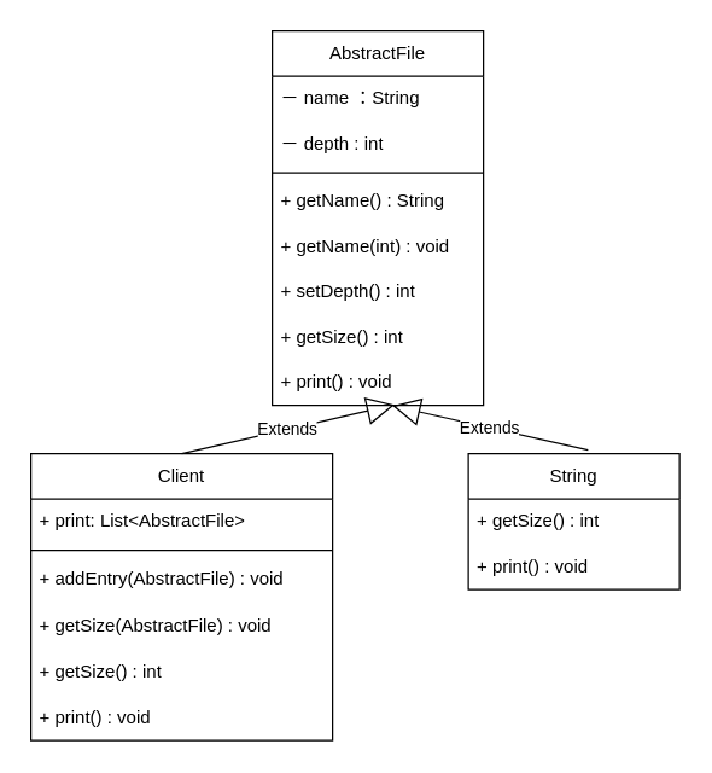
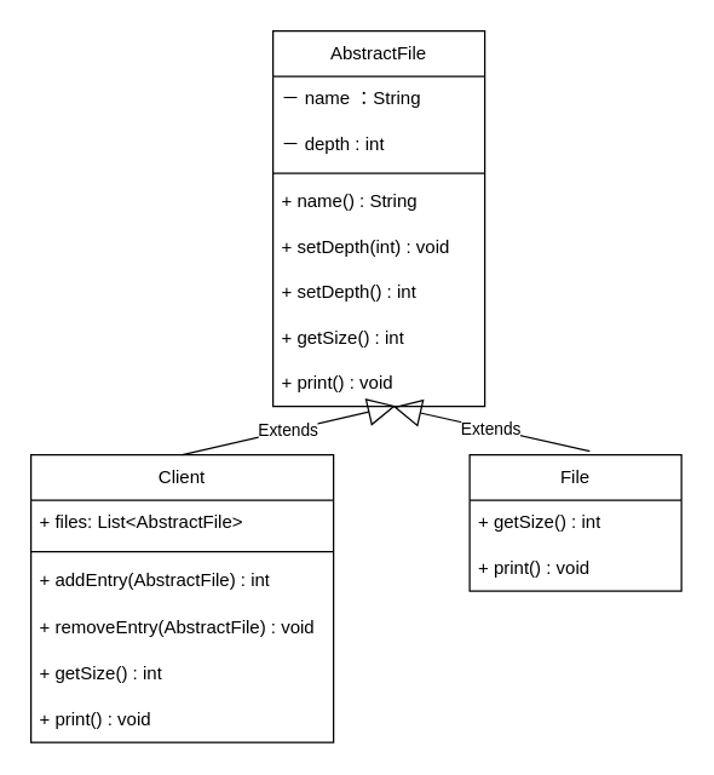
  <mxCell id="0" />
  <mxCell id="1" parent="0" />
  <mxCell id="2" value="AbstractFile" style="swimlane;fontStyle=0;childLayout=stackLayout;horizontal=1;startSize=30;horizontalStack=0;resizeParent=1;resizeParentMax=0;resizeLast=0;collapsible=1;marginBottom=0;whiteSpace=wrap;html=1;" vertex="1" parent="1"><mxGeometry x="180" y="20" width="140" height="248" as="geometry" /></mxCell>
  <mxCell id="3" value="－ name ：String" style="text;strokeColor=none;fillColor=none;align=left;verticalAlign=middle;spacingLeft=4;spacingRight=4;overflow=hidden;points=[[0,0.5],[1,0.5]];portConstraint=eastwest;rotatable=0;whiteSpace=wrap;html=1;" vertex="1" parent="2"><mxGeometry y="30" width="140" height="30" as="geometry" /></mxCell>
  <mxCell id="4" value="－ depth : int" style="text;strokeColor=none;fillColor=none;align=left;verticalAlign=middle;spacingLeft=4;spacingRight=4;overflow=hidden;points=[[0,0.5],[1,0.5]];portConstraint=eastwest;rotatable=0;whiteSpace=wrap;html=1;" vertex="1" parent="2"><mxGeometry y="60" width="140" height="30" as="geometry" /></mxCell>
  <mxCell id="5" value="" style="line;strokeWidth=1;fillColor=none;align=left;verticalAlign=middle;spacingTop=-1;spacingLeft=3;spacingRight=3;rotatable=0;labelPosition=right;points=[];portConstraint=eastwest;strokeColor=inherit;" vertex="1" parent="2"><mxGeometry y="90" width="140" height="8" as="geometry" /></mxCell>
- <mxCell id="6" value="+ getName() : String" style="text;strokeColor=none;fillColor=none;align=left;verticalAlign=middle;spacingLeft=4;spacingRight=4;overflow=hidden;points=[[0,0.5],[1,0.5]];portConstraint=eastwest;rotatable=0;whiteSpace=wrap;html=1;" vertex="1" parent="2"><mxGeometry y="98" width="140" height="30" as="geometry" /></mxCell>
- <mxCell id="7" value="+&amp;nbsp;getName(int) : void" style="text;strokeColor=none;fillColor=none;align=left;verticalAlign=middle;spacingLeft=4;spacingRight=4;overflow=hidden;points=[[0,0.5],[1,0.5]];portConstraint=eastwest;rotatable=0;whiteSpace=wrap;html=1;" vertex="1" parent="2"><mxGeometry y="128" width="140" height="30" as="geometry" /></mxCell>
+ <mxCell id="6" value="+ name() : String" style="text;strokeColor=none;fillColor=none;align=left;verticalAlign=middle;spacingLeft=4;spacingRight=4;overflow=hidden;points=[[0,0.5],[1,0.5]];portConstraint=eastwest;rotatable=0;whiteSpace=wrap;html=1;" vertex="1" parent="2"><mxGeometry y="98" width="140" height="30" as="geometry" /></mxCell>
+ <mxCell id="7" value="+&amp;nbsp;setDepth(int) : void" style="text;strokeColor=none;fillColor=none;align=left;verticalAlign=middle;spacingLeft=4;spacingRight=4;overflow=hidden;points=[[0,0.5],[1,0.5]];portConstraint=eastwest;rotatable=0;whiteSpace=wrap;html=1;" vertex="1" parent="2"><mxGeometry y="128" width="140" height="30" as="geometry" /></mxCell>
  <mxCell id="8" value="+&amp;nbsp;setDepth() : int" style="text;strokeColor=none;fillColor=none;align=left;verticalAlign=middle;spacingLeft=4;spacingRight=4;overflow=hidden;points=[[0,0.5],[1,0.5]];portConstraint=eastwest;rotatable=0;whiteSpace=wrap;html=1;" vertex="1" parent="2"><mxGeometry y="158" width="140" height="30" as="geometry" /></mxCell>
  <mxCell id="9" value="+&amp;nbsp;getSize() : int" style="text;strokeColor=none;fillColor=none;align=left;verticalAlign=middle;spacingLeft=4;spacingRight=4;overflow=hidden;points=[[0,0.5],[1,0.5]];portConstraint=eastwest;rotatable=0;whiteSpace=wrap;html=1;" vertex="1" parent="2"><mxGeometry y="188" width="140" height="30" as="geometry" /></mxCell>
  <mxCell id="10" value="+&amp;nbsp;print() : void" style="text;strokeColor=none;fillColor=none;align=left;verticalAlign=middle;spacingLeft=4;spacingRight=4;overflow=hidden;points=[[0,0.5],[1,0.5]];portConstraint=eastwest;rotatable=0;whiteSpace=wrap;html=1;" vertex="1" parent="2"><mxGeometry y="218" width="140" height="30" as="geometry" /></mxCell>
  <mxCell id="11" value="Client" style="swimlane;fontStyle=0;childLayout=stackLayout;horizontal=1;startSize=30;horizontalStack=0;resizeParent=1;resizeParentMax=0;resizeLast=0;collapsible=1;marginBottom=0;whiteSpace=wrap;html=1;" vertex="1" parent="1"><mxGeometry x="20" y="300" width="200" height="190" as="geometry" /></mxCell>
- <mxCell id="12" value="+ print:&amp;nbsp;List&amp;lt;AbstractFile&amp;gt;" style="text;strokeColor=none;fillColor=none;align=left;verticalAlign=middle;spacingLeft=4;spacingRight=4;overflow=hidden;points=[[0,0.5],[1,0.5]];portConstraint=eastwest;rotatable=0;whiteSpace=wrap;html=1;" vertex="1" parent="11"><mxGeometry y="30" width="200" height="30" as="geometry" /></mxCell>
+ <mxCell id="12" value="+ files:&amp;nbsp;List&amp;lt;AbstractFile&amp;gt;" style="text;strokeColor=none;fillColor=none;align=left;verticalAlign=middle;spacingLeft=4;spacingRight=4;overflow=hidden;points=[[0,0.5],[1,0.5]];portConstraint=eastwest;rotatable=0;whiteSpace=wrap;html=1;" vertex="1" parent="11"><mxGeometry y="30" width="200" height="30" as="geometry" /></mxCell>
  <mxCell id="13" value="" style="line;strokeWidth=1;fillColor=none;align=left;verticalAlign=middle;spacingTop=-1;spacingLeft=3;spacingRight=3;rotatable=0;labelPosition=right;points=[];portConstraint=eastwest;strokeColor=inherit;" vertex="1" parent="11"><mxGeometry y="60" width="200" height="8" as="geometry" /></mxCell>
- <mxCell id="14" value="+ addEntry(AbstractFile) : void" style="text;strokeColor=none;fillColor=none;align=left;verticalAlign=middle;spacingLeft=4;spacingRight=4;overflow=hidden;points=[[0,0.5],[1,0.5]];portConstraint=eastwest;rotatable=0;whiteSpace=wrap;html=1;" vertex="1" parent="11"><mxGeometry y="68" width="200" height="30" as="geometry" /></mxCell>
- <mxCell id="15" value="+ getSize(AbstractFile) : void" style="text;strokeColor=none;fillColor=none;align=left;verticalAlign=middle;spacingLeft=4;spacingRight=4;overflow=hidden;points=[[0,0.5],[1,0.5]];portConstraint=eastwest;rotatable=0;whiteSpace=wrap;html=1;" vertex="1" parent="11"><mxGeometry y="98" width="200" height="32" as="geometry" /></mxCell>
+ <mxCell id="14" value="+ addEntry(AbstractFile) : int" style="text;strokeColor=none;fillColor=none;align=left;verticalAlign=middle;spacingLeft=4;spacingRight=4;overflow=hidden;points=[[0,0.5],[1,0.5]];portConstraint=eastwest;rotatable=0;whiteSpace=wrap;html=1;" vertex="1" parent="11"><mxGeometry y="68" width="200" height="30" as="geometry" /></mxCell>
+ <mxCell id="15" value="+ removeEntry(AbstractFile) : void" style="text;strokeColor=none;fillColor=none;align=left;verticalAlign=middle;spacingLeft=4;spacingRight=4;overflow=hidden;points=[[0,0.5],[1,0.5]];portConstraint=eastwest;rotatable=0;whiteSpace=wrap;html=1;" vertex="1" parent="11"><mxGeometry y="98" width="200" height="32" as="geometry" /></mxCell>
  <mxCell id="16" value="+&amp;nbsp;getSize() : int" style="text;strokeColor=none;fillColor=none;align=left;verticalAlign=middle;spacingLeft=4;spacingRight=4;overflow=hidden;points=[[0,0.5],[1,0.5]];portConstraint=eastwest;rotatable=0;whiteSpace=wrap;html=1;" vertex="1" parent="11"><mxGeometry y="130" width="200" height="30" as="geometry" /></mxCell>
  <mxCell id="17" value="+&amp;nbsp;print() : void" style="text;strokeColor=none;fillColor=none;align=left;verticalAlign=middle;spacingLeft=4;spacingRight=4;overflow=hidden;points=[[0,0.5],[1,0.5]];portConstraint=eastwest;rotatable=0;whiteSpace=wrap;html=1;" vertex="1" parent="11"><mxGeometry y="160" width="200" height="30" as="geometry" /></mxCell>
- <mxCell id="18" value="String" style="swimlane;fontStyle=0;childLayout=stackLayout;horizontal=1;startSize=30;horizontalStack=0;resizeParent=1;resizeParentMax=0;resizeLast=0;collapsible=1;marginBottom=0;whiteSpace=wrap;html=1;" vertex="1" parent="1"><mxGeometry x="310" y="300" width="140" height="90" as="geometry" /></mxCell>
+ <mxCell id="18" value="File" style="swimlane;fontStyle=0;childLayout=stackLayout;horizontal=1;startSize=30;horizontalStack=0;resizeParent=1;resizeParentMax=0;resizeLast=0;collapsible=1;marginBottom=0;whiteSpace=wrap;html=1;" vertex="1" parent="1"><mxGeometry x="310" y="300" width="140" height="90" as="geometry" /></mxCell>
  <mxCell id="19" value="+&amp;nbsp;getSize() : int" style="text;strokeColor=none;fillColor=none;align=left;verticalAlign=middle;spacingLeft=4;spacingRight=4;overflow=hidden;points=[[0,0.5],[1,0.5]];portConstraint=eastwest;rotatable=0;whiteSpace=wrap;html=1;" vertex="1" parent="18"><mxGeometry y="30" width="140" height="30" as="geometry" /></mxCell>
  <mxCell id="20" value="+&amp;nbsp;print() : void" style="text;strokeColor=none;fillColor=none;align=left;verticalAlign=middle;spacingLeft=4;spacingRight=4;overflow=hidden;points=[[0,0.5],[1,0.5]];portConstraint=eastwest;rotatable=0;whiteSpace=wrap;html=1;" vertex="1" parent="18"><mxGeometry y="60" width="140" height="30" as="geometry" /></mxCell>
  <mxCell id="21" value="Extends" style="endArrow=block;endSize=16;endFill=0;html=1;rounded=0;exitX=0.5;exitY=0;exitDx=0;exitDy=0;entryX=0.579;entryY=0.987;entryDx=0;entryDy=0;entryPerimeter=0;" edge="1" parent="1" source="11" target="10"><mxGeometry width="160" relative="1" as="geometry"><mxPoint x="140" y="210" as="sourcePoint" /><mxPoint x="300" y="210" as="targetPoint" /></mxGeometry></mxCell>
  <mxCell id="22" value="Extends" style="endArrow=block;endSize=16;endFill=0;html=1;rounded=0;exitX=0.567;exitY=-0.026;exitDx=0;exitDy=0;entryX=0.569;entryY=1.01;entryDx=0;entryDy=0;entryPerimeter=0;exitPerimeter=0;" edge="1" parent="1" source="18" target="10"><mxGeometry width="160" relative="1" as="geometry"><mxPoint x="150" y="330" as="sourcePoint" /><mxPoint x="271" y="268" as="targetPoint" /></mxGeometry></mxCell>
